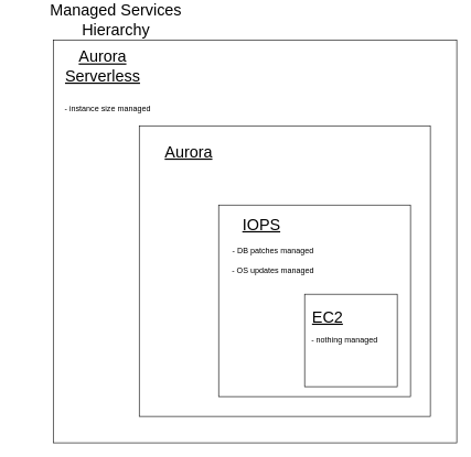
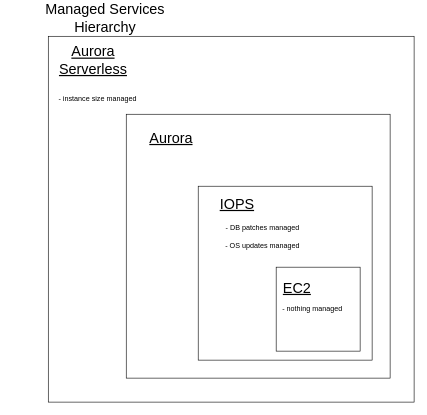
  <mxCell id="0" />
  <mxCell id="1" parent="0" />
  <mxCell id="2" value="" style="whiteSpace=wrap;html=1;aspect=fixed;" parent="1" vertex="1"><mxGeometry x="80" y="60" width="610" height="610" as="geometry" /></mxCell>
  <mxCell id="3" value="" style="whiteSpace=wrap;html=1;aspect=fixed;" parent="1" vertex="1"><mxGeometry x="210" y="190" width="440" height="440" as="geometry" /></mxCell>
  <mxCell id="4" value="" style="whiteSpace=wrap;html=1;aspect=fixed;" parent="1" vertex="1"><mxGeometry x="330" y="310" width="290" height="290" as="geometry" /></mxCell>
  <mxCell id="5" value="&lt;div&gt;&lt;font style=&quot;font-size: 24px;&quot;&gt;Managed Services Hierarchy&lt;br&gt;&lt;/font&gt;&lt;/div&gt;&lt;div&gt;&lt;font size=&quot;3&quot;&gt;&lt;br&gt;&lt;/font&gt;&lt;/div&gt;" style="text;html=1;strokeColor=none;fillColor=none;align=center;verticalAlign=middle;whiteSpace=wrap;rounded=0;" parent="1" vertex="1"><mxGeometry y="20" width="310" height="40" as="geometry" x="20" /></mxCell>
  <mxCell id="6" value="&lt;font style=&quot;font-size: 24px;&quot;&gt;&lt;u&gt;IOPS&lt;/u&gt;&lt;/font&gt;" style="text;html=1;strokeColor=none;fillColor=none;align=center;verticalAlign=middle;whiteSpace=wrap;rounded=0;" parent="1" vertex="1"><mxGeometry x="330" y="320" width="130" height="40" as="geometry" /></mxCell>
  <mxCell id="7" value="&lt;font style=&quot;font-size: 24px;&quot;&gt;&lt;u&gt;Aurora&lt;/u&gt;&lt;/font&gt;" style="text;html=1;strokeColor=none;fillColor=none;align=center;verticalAlign=middle;whiteSpace=wrap;rounded=0;" parent="1" vertex="1"><mxGeometry x="220" y="210" width="130" height="40" as="geometry" /></mxCell>
  <mxCell id="8" value="&lt;font style=&quot;font-size: 24px;&quot;&gt;&lt;u&gt;Aurora Serverless&lt;/u&gt;&lt;/font&gt;" style="text;html=1;strokeColor=none;fillColor=none;align=center;verticalAlign=middle;whiteSpace=wrap;rounded=0;" parent="1" vertex="1"><mxGeometry x="90" y="80" width="130" height="40" as="geometry" /></mxCell>
  <mxCell id="9" value="&lt;font style=&quot;font-size: 12px;&quot;&gt;- instance size managed&lt;/font&gt;" style="text;html=1;strokeColor=none;fillColor=none;align=center;verticalAlign=middle;whiteSpace=wrap;rounded=0;fontSize=24;" parent="1" vertex="1"><mxGeometry x="90" y="140" width="145" height="40" as="geometry" /></mxCell>
- <mxCell id="10" value="&lt;div&gt;&lt;font style=&quot;font-size: 12px;&quot;&gt;- DB patches managed&lt;br&gt;&lt;/font&gt;&lt;/div&gt;&lt;div&gt;&lt;font style=&quot;font-size: 12px;&quot;&gt;- OS updates managed&lt;/font&gt;&lt;/div&gt;" style="text;html=1;strokeColor=none;fillColor=none;align=center;verticalAlign=middle;whiteSpace=wrap;rounded=0;fontSize=24;" parent="1" vertex="1"><mxGeometry x="340" y="370" width="145" height="40" as="geometry" /></mxCell>
+ <mxCell id="10" value="&lt;div&gt;&lt;font style=&quot;font-size: 12px;&quot;&gt;- DB patches managed&lt;br&gt;&lt;/font&gt;&lt;/div&gt;&lt;div&gt;&lt;font style=&quot;font-size: 12px;&quot;&gt;- OS updates managed&lt;/font&gt;&lt;/div&gt;" style="text;html=1;strokeColor=none;fillColor=none;align=center;verticalAlign=middle;whiteSpace=wrap;rounded=0;fontSize=24;" parent="1" vertex="1"><mxGeometry x="365" y="370" width="145" height="40" as="geometry" /></mxCell>
  <mxCell id="11" value="" style="edgeStyle=orthogonalEdgeStyle;rounded=0;orthogonalLoop=1;jettySize=auto;html=1;" edge="1" parent="1" source="13" target="14"><mxGeometry relative="1" as="geometry" /></mxCell>
  <mxCell id="12" value="" style="whiteSpace=wrap;html=1;aspect=fixed;" vertex="1" parent="1"><mxGeometry x="460" y="445" width="140" height="140" as="geometry" /></mxCell>
  <mxCell id="13" value="&lt;font style=&quot;font-size: 24px;&quot;&gt;&lt;u&gt;EC2&lt;/u&gt;&lt;/font&gt;" style="text;html=1;strokeColor=none;fillColor=none;align=center;verticalAlign=middle;whiteSpace=wrap;rounded=0;" vertex="1" parent="1"><mxGeometry x="430" y="460" width="130" height="40" as="geometry" /></mxCell>
  <mxCell id="14" value="&lt;div&gt;&lt;font style=&quot;font-size: 12px;&quot;&gt;- nothing managed&lt;br&gt;&lt;/font&gt;&lt;/div&gt;" style="text;html=1;strokeColor=none;fillColor=none;align=center;verticalAlign=middle;whiteSpace=wrap;rounded=0;fontSize=24;" vertex="1" parent="1"><mxGeometry x="447.5" y="490" width="145" height="40" as="geometry" /></mxCell>
